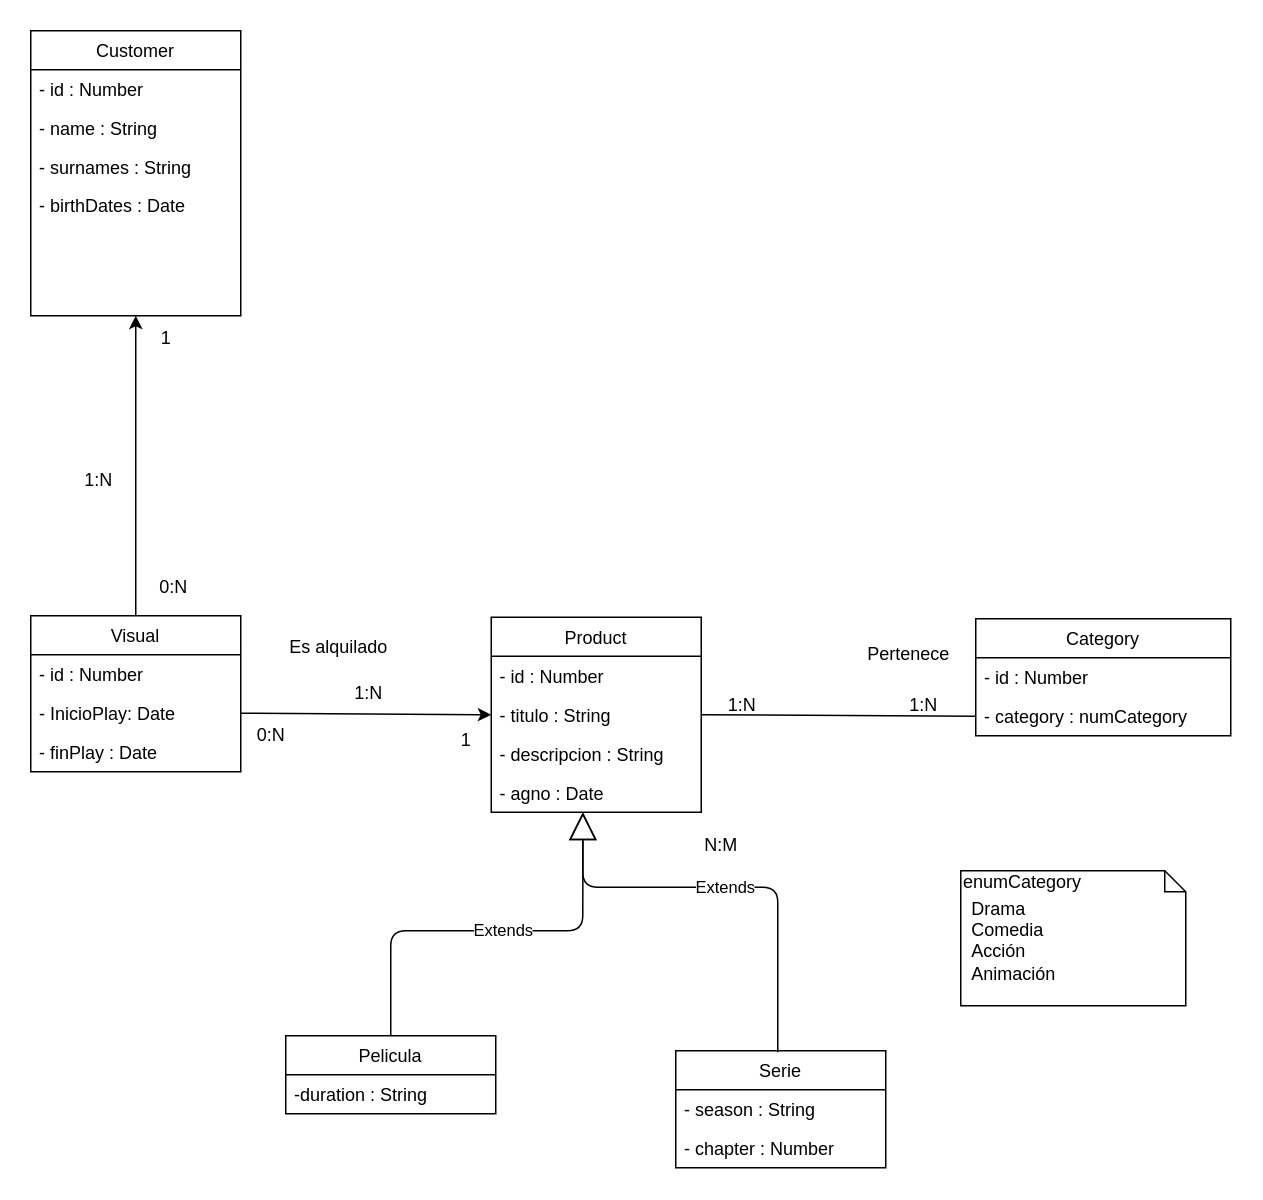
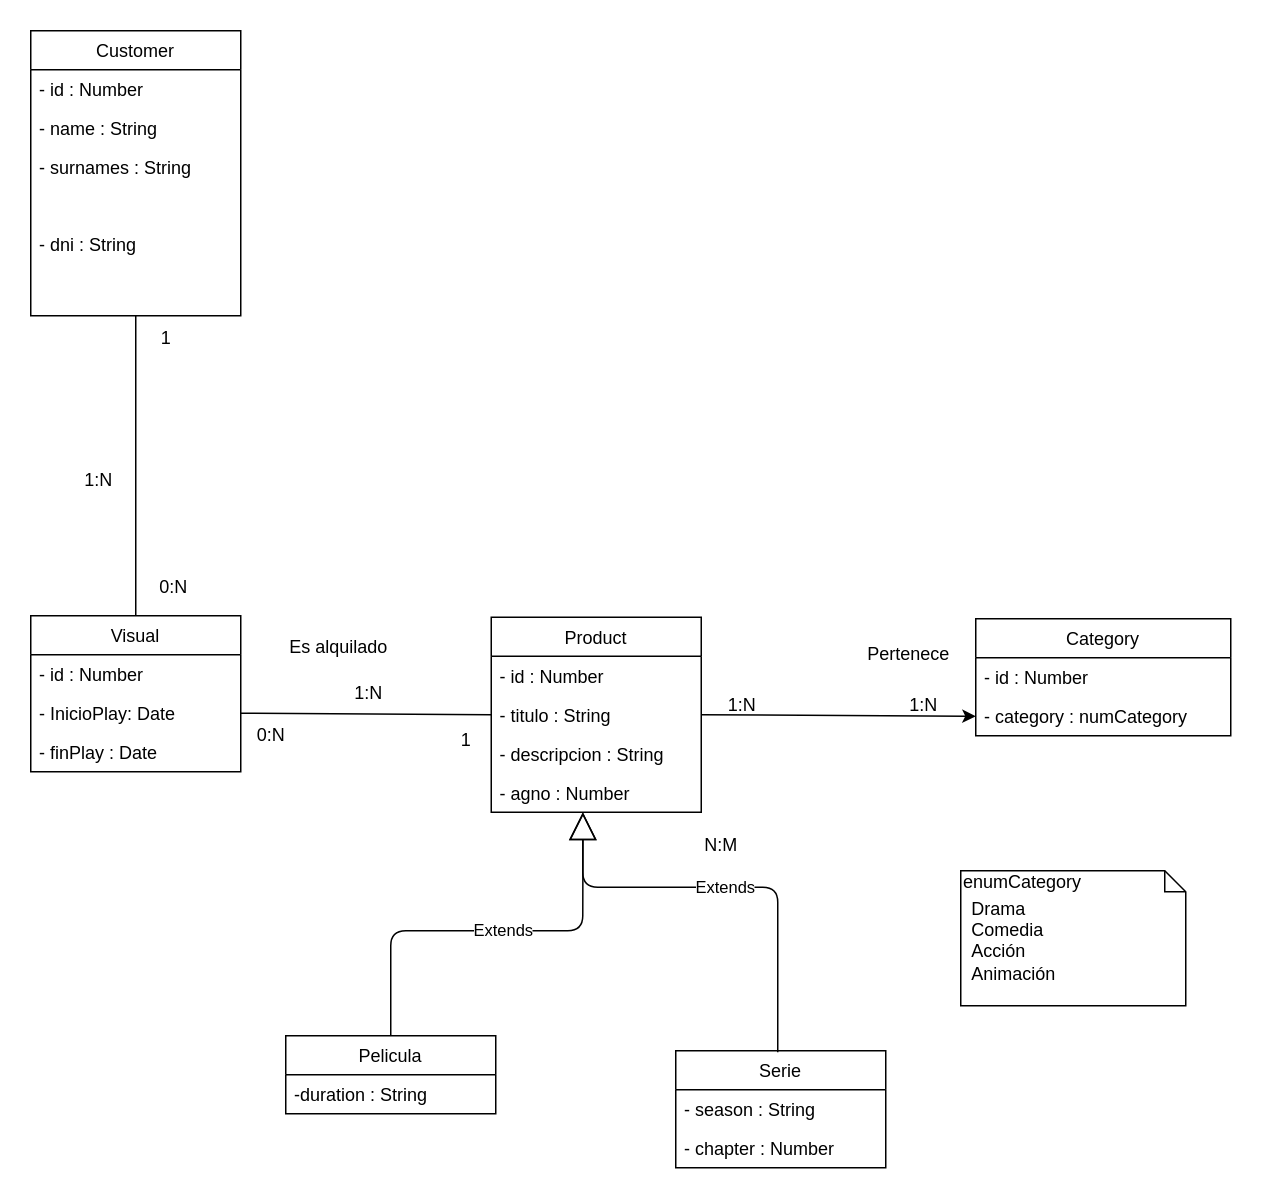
  <mxCell id="0" />
  <mxCell id="1" parent="0" />
  <mxCell id="2" value="Customer" style="swimlane;fontStyle=0;childLayout=stackLayout;horizontal=1;startSize=26;fillColor=none;horizontalStack=0;resizeParent=1;resizeParentMax=0;resizeLast=0;collapsible=1;marginBottom=0;" parent="1" vertex="1"><mxGeometry x="20" y="20" width="140" height="190" as="geometry" /></mxCell>
  <mxCell id="3" value="- id : Number" style="text;strokeColor=none;fillColor=none;align=left;verticalAlign=top;spacingLeft=4;spacingRight=4;overflow=hidden;rotatable=0;points=[[0,0.5],[1,0.5]];portConstraint=eastwest;" parent="2" vertex="1"><mxGeometry y="26" width="140" height="26" as="geometry" /></mxCell>
  <mxCell id="4" value="- name : String" style="text;strokeColor=none;fillColor=none;align=left;verticalAlign=top;spacingLeft=4;spacingRight=4;overflow=hidden;rotatable=0;points=[[0,0.5],[1,0.5]];portConstraint=eastwest;" parent="2" vertex="1"><mxGeometry y="52" width="140" height="26" as="geometry" /></mxCell>
  <mxCell id="5" value="- surnames : String" style="text;strokeColor=none;fillColor=none;align=left;verticalAlign=top;spacingLeft=4;spacingRight=4;overflow=hidden;rotatable=0;points=[[0,0.5],[1,0.5]];portConstraint=eastwest;" parent="2" vertex="1"><mxGeometry y="78" width="140" height="112" as="geometry" /></mxCell>
  <mxCell id="6" value="0:N" style="text;html=1;align=center;verticalAlign=middle;resizable=0;points=[];autosize=1;" parent="1" vertex="1"><mxGeometry x="100" y="381" width="30" height="20" as="geometry" /></mxCell>
- <mxCell id="7" value="" style="endArrow=classic;html=1;exitX=1;exitY=0.5;exitDx=0;exitDy=0;entryX=0;entryY=0.5;entryDx=0;entryDy=0;" parent="1" source="20" target="28" edge="1"><mxGeometry width="50" height="50" relative="1" as="geometry"><mxPoint x="240" y="380" as="sourcePoint" /><mxPoint x="290" y="330" as="targetPoint" /></mxGeometry></mxCell>
- <mxCell id="8" value="" style="endArrow=none;html=1;exitX=1;exitY=0.5;exitDx=0;exitDy=0;entryX=0;entryY=0.5;entryDx=0;entryDy=0;" parent="1" source="28" target="25" edge="1"><mxGeometry width="50" height="50" relative="1" as="geometry"><mxPoint x="490" y="400" as="sourcePoint" /><mxPoint x="540" y="350" as="targetPoint" /></mxGeometry></mxCell>
+ <mxCell id="7" value="" style="endArrow=none;html=1;exitX=1;exitY=0.5;exitDx=0;exitDy=0;entryX=0;entryY=0.5;entryDx=0;entryDy=0;" parent="1" source="20" target="28" edge="1"><mxGeometry width="50" height="50" relative="1" as="geometry"><mxPoint x="240" y="380" as="sourcePoint" /><mxPoint x="290" y="330" as="targetPoint" /></mxGeometry></mxCell>
+ <mxCell id="8" value="" style="endArrow=classic;html=1;exitX=1;exitY=0.5;exitDx=0;exitDy=0;entryX=0;entryY=0.5;entryDx=0;entryDy=0;" parent="1" source="28" target="25" edge="1"><mxGeometry width="50" height="50" relative="1" as="geometry"><mxPoint x="490" y="400" as="sourcePoint" /><mxPoint x="540" y="350" as="targetPoint" /></mxGeometry></mxCell>
  <mxCell id="9" value="Pertenece" style="text;html=1;align=center;verticalAlign=middle;resizable=0;points=[];autosize=1;" parent="1" vertex="1"><mxGeometry x="570" y="426" width="70" height="20" as="geometry" /></mxCell>
  <mxCell id="10" value="1:N" style="text;html=1;align=center;verticalAlign=middle;resizable=0;points=[];autosize=1;" parent="1" vertex="1"><mxGeometry x="600" y="460" width="30" height="20" as="geometry" /></mxCell>
  <mxCell id="11" value="1:N" style="text;html=1;align=center;verticalAlign=middle;resizable=0;points=[];autosize=1;" parent="1" vertex="1"><mxGeometry x="479" y="460" width="30" height="20" as="geometry" /></mxCell>
  <mxCell id="12" value="Es alquilado" style="text;html=1;align=center;verticalAlign=middle;resizable=0;points=[];autosize=1;" parent="1" vertex="1"><mxGeometry x="185" y="421" width="80" height="20" as="geometry" /></mxCell>
- <mxCell id="13" value="- birthDates : Date" style="text;strokeColor=none;fillColor=none;align=left;verticalAlign=top;spacingLeft=4;spacingRight=4;overflow=hidden;rotatable=0;points=[[0,0.5],[1,0.5]];portConstraint=eastwest;" vertex="1" parent="1"><mxGeometry x="20" y="123" width="140" height="26" as="geometry" /></mxCell>
+ <mxCell id="14" value="- dni : String" style="text;strokeColor=none;fillColor=none;align=left;verticalAlign=top;spacingLeft=4;spacingRight=4;overflow=hidden;rotatable=0;points=[[0,0.5],[1,0.5]];portConstraint=eastwest;" vertex="1" parent="1"><mxGeometry x="20" y="149" width="140" height="26" as="geometry" /></mxCell>
  <mxCell id="15" value="1" style="text;html=1;align=center;verticalAlign=middle;resizable=0;points=[];autosize=1;" vertex="1" parent="1"><mxGeometry x="100" y="215" width="20" height="20" as="geometry" /></mxCell>
- <mxCell id="16" value="" style="endArrow=classic;html=1;entryX=0.5;entryY=1;entryDx=0;entryDy=0;exitX=0.5;exitY=0;exitDx=0;exitDy=0;" edge="1" parent="1" source="18" target="2"><mxGeometry width="50" height="50" relative="1" as="geometry"><mxPoint x="100" y="310" as="sourcePoint" /><mxPoint x="150" y="260" as="targetPoint" /></mxGeometry></mxCell>
+ <mxCell id="16" value="" style="endArrow=none;html=1;entryX=0.5;entryY=1;entryDx=0;entryDy=0;exitX=0.5;exitY=0;exitDx=0;exitDy=0;" edge="1" parent="1" source="18" target="2"><mxGeometry width="50" height="50" relative="1" as="geometry"><mxPoint x="100" y="310" as="sourcePoint" /><mxPoint x="150" y="260" as="targetPoint" /></mxGeometry></mxCell>
  <mxCell id="17" value="1:N" style="text;html=1;align=center;verticalAlign=middle;resizable=0;points=[];autosize=1;" vertex="1" parent="1"><mxGeometry x="50" y="310" width="30" height="20" as="geometry" /></mxCell>
  <mxCell id="18" value="Visual" style="swimlane;fontStyle=0;childLayout=stackLayout;horizontal=1;startSize=26;fillColor=none;horizontalStack=0;resizeParent=1;resizeParentMax=0;resizeLast=0;collapsible=1;marginBottom=0;" parent="1" vertex="1"><mxGeometry x="20" y="410" width="140" height="104" as="geometry" /></mxCell>
  <mxCell id="19" value="- id : Number" style="text;strokeColor=none;fillColor=none;align=left;verticalAlign=top;spacingLeft=4;spacingRight=4;overflow=hidden;rotatable=0;points=[[0,0.5],[1,0.5]];portConstraint=eastwest;" parent="18" vertex="1"><mxGeometry y="26" width="140" height="26" as="geometry" /></mxCell>
  <mxCell id="20" value="- InicioPlay: Date" style="text;strokeColor=none;fillColor=none;align=left;verticalAlign=top;spacingLeft=4;spacingRight=4;overflow=hidden;rotatable=0;points=[[0,0.5],[1,0.5]];portConstraint=eastwest;" parent="18" vertex="1"><mxGeometry y="52" width="140" height="26" as="geometry" /></mxCell>
  <mxCell id="21" value="- finPlay : Date" style="text;strokeColor=none;fillColor=none;align=left;verticalAlign=top;spacingLeft=4;spacingRight=4;overflow=hidden;rotatable=0;points=[[0,0.5],[1,0.5]];portConstraint=eastwest;" vertex="1" parent="18"><mxGeometry y="78" width="140" height="26" as="geometry" /></mxCell>
  <mxCell id="22" value="Extends" style="endArrow=block;endSize=16;endFill=0;html=1;exitX=0.5;exitY=0;exitDx=0;exitDy=0;entryX=0.45;entryY=0.962;entryDx=0;entryDy=0;entryPerimeter=0;" edge="1" parent="1"><mxGeometry width="160" relative="1" as="geometry"><mxPoint x="518" y="701" as="sourcePoint" /><mxPoint x="388" y="541.012" as="targetPoint" /><Array as="points"><mxPoint x="518" y="591" /><mxPoint x="388" y="591" /></Array></mxGeometry></mxCell>
  <mxCell id="23" value="Category" style="swimlane;fontStyle=0;childLayout=stackLayout;horizontal=1;startSize=26;fillColor=none;horizontalStack=0;resizeParent=1;resizeParentMax=0;resizeLast=0;collapsible=1;marginBottom=0;" parent="1" vertex="1"><mxGeometry x="650" y="412" width="170" height="78" as="geometry" /></mxCell>
  <mxCell id="24" value="- id : Number" style="text;strokeColor=none;fillColor=none;align=left;verticalAlign=top;spacingLeft=4;spacingRight=4;overflow=hidden;rotatable=0;points=[[0,0.5],[1,0.5]];portConstraint=eastwest;" parent="23" vertex="1"><mxGeometry y="26" width="170" height="26" as="geometry" /></mxCell>
  <mxCell id="25" value="- category : numCategory" style="text;strokeColor=none;fillColor=none;align=left;verticalAlign=top;spacingLeft=4;spacingRight=4;overflow=hidden;rotatable=0;points=[[0,0.5],[1,0.5]];portConstraint=eastwest;" parent="23" vertex="1"><mxGeometry y="52" width="170" height="26" as="geometry" /></mxCell>
  <mxCell id="26" value="Product" style="swimlane;fontStyle=0;childLayout=stackLayout;horizontal=1;startSize=26;fillColor=none;horizontalStack=0;resizeParent=1;resizeParentMax=0;resizeLast=0;collapsible=1;marginBottom=0;" parent="1" vertex="1"><mxGeometry x="327" y="411" width="140" height="130" as="geometry" /></mxCell>
  <mxCell id="27" value="- id : Number" style="text;strokeColor=none;fillColor=none;align=left;verticalAlign=top;spacingLeft=4;spacingRight=4;overflow=hidden;rotatable=0;points=[[0,0.5],[1,0.5]];portConstraint=eastwest;" parent="26" vertex="1"><mxGeometry y="26" width="140" height="26" as="geometry" /></mxCell>
  <mxCell id="28" value="- titulo : String" style="text;strokeColor=none;fillColor=none;align=left;verticalAlign=top;spacingLeft=4;spacingRight=4;overflow=hidden;rotatable=0;points=[[0,0.5],[1,0.5]];portConstraint=eastwest;" parent="26" vertex="1"><mxGeometry y="52" width="140" height="26" as="geometry" /></mxCell>
  <mxCell id="29" value="- descripcion : String" style="text;strokeColor=none;fillColor=none;align=left;verticalAlign=top;spacingLeft=4;spacingRight=4;overflow=hidden;rotatable=0;points=[[0,0.5],[1,0.5]];portConstraint=eastwest;" parent="26" vertex="1"><mxGeometry y="78" width="140" height="26" as="geometry" /></mxCell>
- <mxCell id="30" value="- agno : Date" style="text;strokeColor=none;fillColor=none;align=left;verticalAlign=top;spacingLeft=4;spacingRight=4;overflow=hidden;rotatable=0;points=[[0,0.5],[1,0.5]];portConstraint=eastwest;" vertex="1" parent="26"><mxGeometry y="104" width="140" height="26" as="geometry" /></mxCell>
+ <mxCell id="30" value="- agno : Number" style="text;strokeColor=none;fillColor=none;align=left;verticalAlign=top;spacingLeft=4;spacingRight=4;overflow=hidden;rotatable=0;points=[[0,0.5],[1,0.5]];portConstraint=eastwest;" vertex="1" parent="26"><mxGeometry y="104" width="140" height="26" as="geometry" /></mxCell>
  <mxCell id="31" value="Extends" style="endArrow=block;endSize=16;endFill=0;html=1;exitX=0.5;exitY=0;exitDx=0;exitDy=0;entryX=0.437;entryY=1.004;entryDx=0;entryDy=0;entryPerimeter=0;" edge="1" source="35" parent="1" target="30"><mxGeometry x="-0.167" y="-30" width="160" relative="1" as="geometry"><mxPoint x="490" y="540" as="sourcePoint" /><mxPoint x="350" y="550" as="targetPoint" /><Array as="points"><mxPoint x="260" y="620" /><mxPoint x="320" y="620" /><mxPoint x="388" y="620" /></Array><mxPoint x="30" y="-30" as="offset" /></mxGeometry></mxCell>
  <mxCell id="32" value="Serie" style="swimlane;fontStyle=0;childLayout=stackLayout;horizontal=1;startSize=26;fillColor=none;horizontalStack=0;resizeParent=1;resizeParentMax=0;resizeLast=0;collapsible=1;marginBottom=0;" vertex="1" parent="1"><mxGeometry x="450" y="700" width="140" height="78" as="geometry" /></mxCell>
  <mxCell id="33" value="- season : String" style="text;strokeColor=none;fillColor=none;align=left;verticalAlign=top;spacingLeft=4;spacingRight=4;overflow=hidden;rotatable=0;points=[[0,0.5],[1,0.5]];portConstraint=eastwest;" vertex="1" parent="32"><mxGeometry y="26" width="140" height="26" as="geometry" /></mxCell>
  <mxCell id="34" value="- chapter : Number" style="text;strokeColor=none;fillColor=none;align=left;verticalAlign=top;spacingLeft=4;spacingRight=4;overflow=hidden;rotatable=0;points=[[0,0.5],[1,0.5]];portConstraint=eastwest;" vertex="1" parent="32"><mxGeometry y="52" width="140" height="26" as="geometry" /></mxCell>
  <mxCell id="35" value="Pelicula" style="swimlane;fontStyle=0;childLayout=stackLayout;horizontal=1;startSize=26;fillColor=none;horizontalStack=0;resizeParent=1;resizeParentMax=0;resizeLast=0;collapsible=1;marginBottom=0;" vertex="1" parent="1"><mxGeometry x="190" y="690" width="140" height="52" as="geometry" /></mxCell>
  <mxCell id="36" value="-duration : String" style="text;strokeColor=none;fillColor=none;align=left;verticalAlign=top;spacingLeft=4;spacingRight=4;overflow=hidden;rotatable=0;points=[[0,0.5],[1,0.5]];portConstraint=eastwest;" vertex="1" parent="35"><mxGeometry y="26" width="140" height="26" as="geometry" /></mxCell>
  <mxCell id="37" value="enumCategory" style="shape=note;whiteSpace=wrap;html=1;size=14;verticalAlign=top;align=left;spacingTop=-6;" vertex="1" parent="1"><mxGeometry x="640" y="580" width="150" height="90" as="geometry" /></mxCell>
  <mxCell id="38" value="Comedia" style="text;html=1;align=center;verticalAlign=middle;resizable=0;points=[];autosize=1;" vertex="1" parent="1"><mxGeometry x="636" y="610" width="70" height="20" as="geometry" /></mxCell>
  <mxCell id="39" value="Drama" style="text;html=1;align=center;verticalAlign=middle;resizable=0;points=[];autosize=1;" vertex="1" parent="1"><mxGeometry x="640" y="596" width="50" height="20" as="geometry" /></mxCell>
  <mxCell id="40" value="Acción" style="text;html=1;align=center;verticalAlign=middle;resizable=0;points=[];autosize=1;" vertex="1" parent="1"><mxGeometry x="640" y="624" width="50" height="20" as="geometry" /></mxCell>
  <mxCell id="41" value="Animación" style="text;html=1;align=center;verticalAlign=middle;resizable=0;points=[];autosize=1;" vertex="1" parent="1"><mxGeometry x="640" y="639" width="70" height="20" as="geometry" /></mxCell>
  <mxCell id="42" value="0:N" style="text;html=1;align=center;verticalAlign=middle;resizable=0;points=[];autosize=1;" vertex="1" parent="1"><mxGeometry x="165" y="480" width="30" height="20" as="geometry" /></mxCell>
  <mxCell id="43" value="1" style="text;html=1;align=center;verticalAlign=middle;resizable=0;points=[];autosize=1;" vertex="1" parent="1"><mxGeometry x="300" y="483" width="20" height="20" as="geometry" /></mxCell>
  <mxCell id="44" value="1:N" style="text;html=1;align=center;verticalAlign=middle;resizable=0;points=[];autosize=1;" vertex="1" parent="1"><mxGeometry x="230" y="452" width="30" height="20" as="geometry" /></mxCell>
  <mxCell id="45" value="N:M" style="text;html=1;align=center;verticalAlign=middle;resizable=0;points=[];autosize=1;" vertex="1" parent="1"><mxGeometry x="460" y="553" width="40" height="20" as="geometry" /></mxCell>
